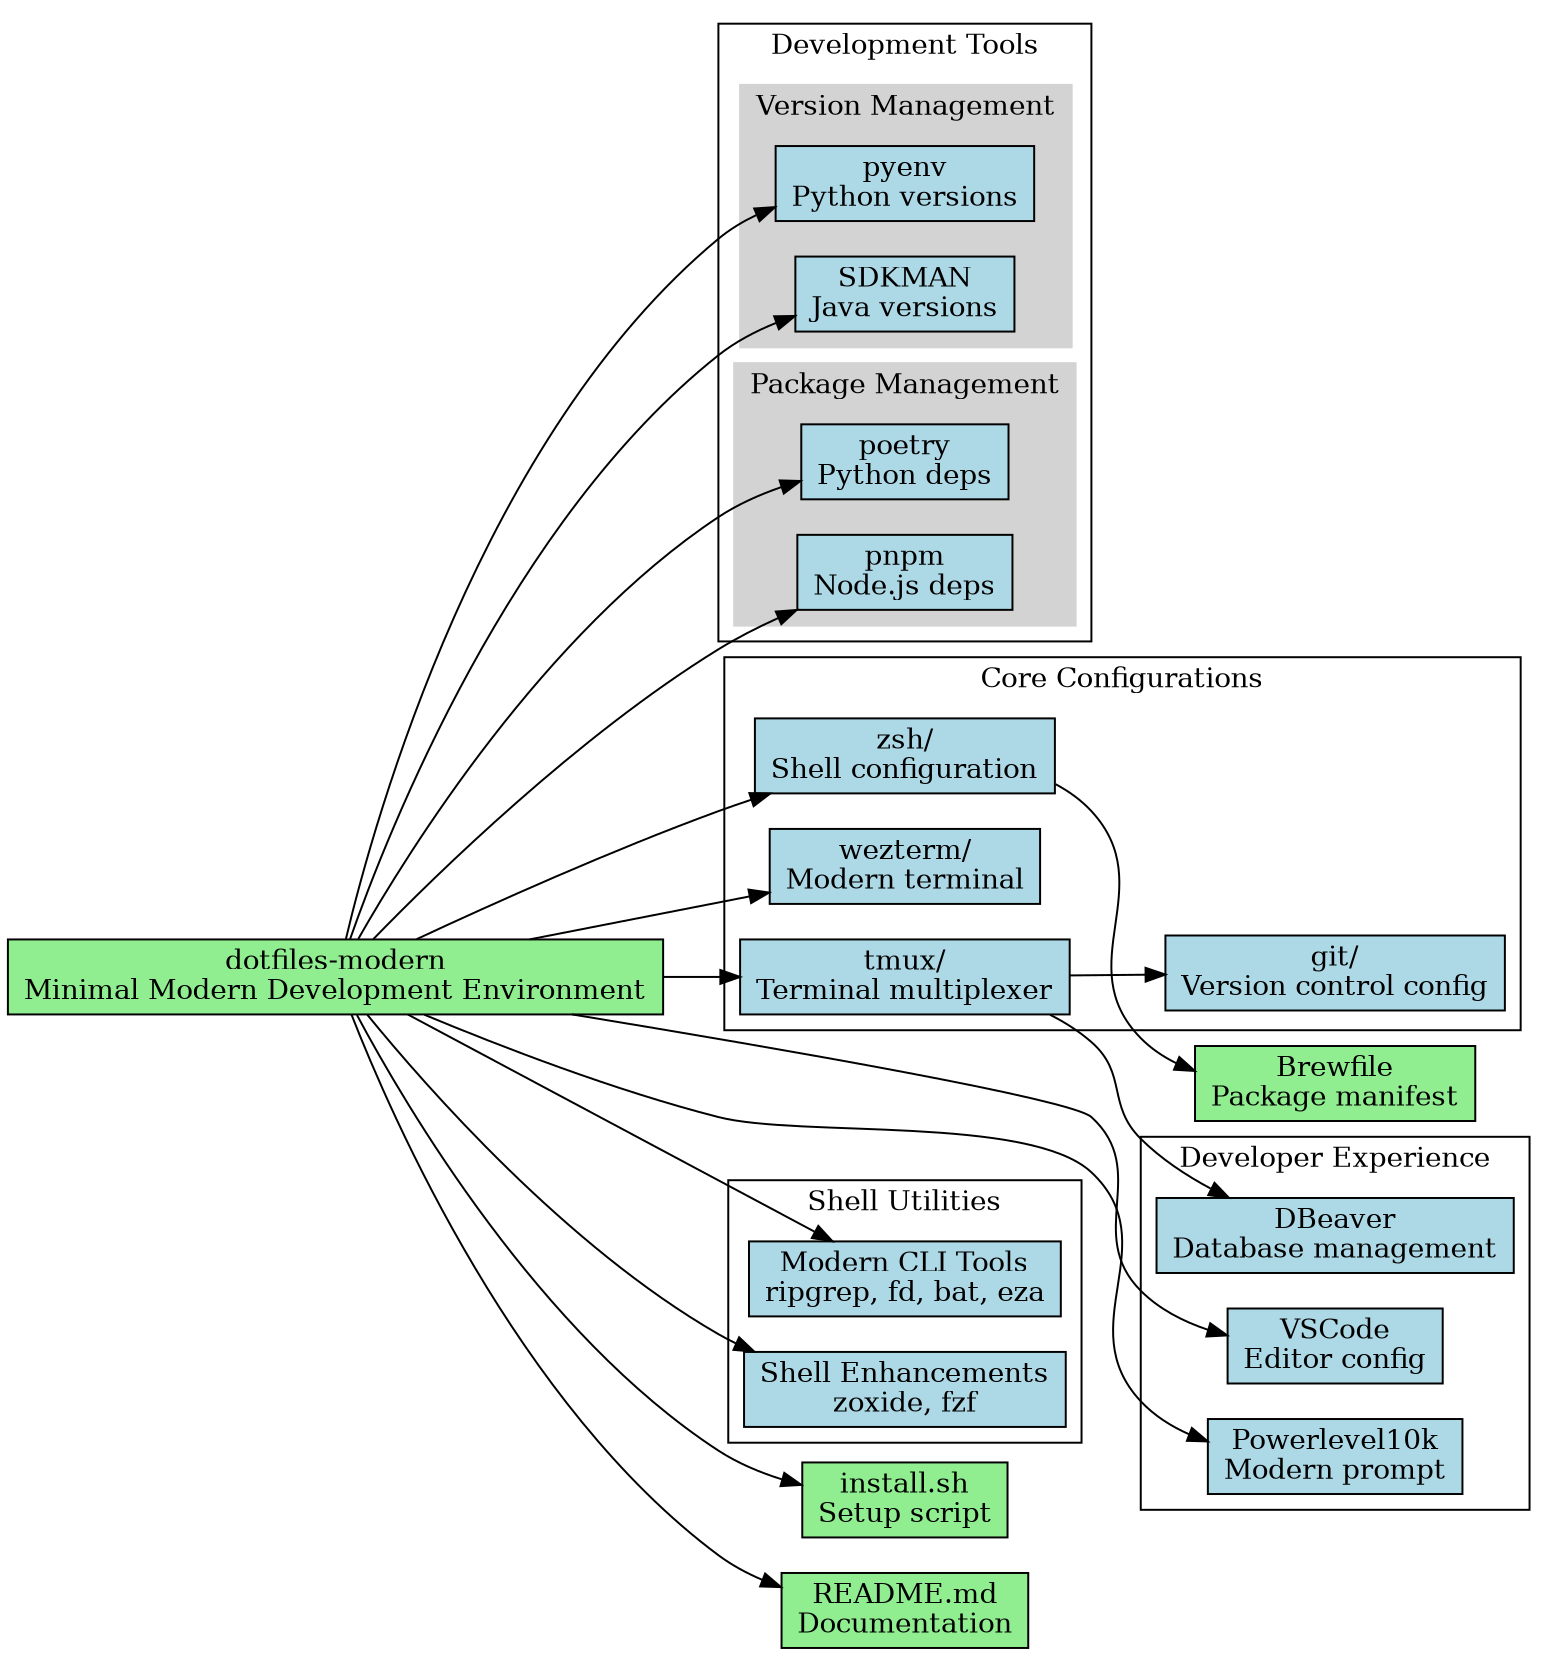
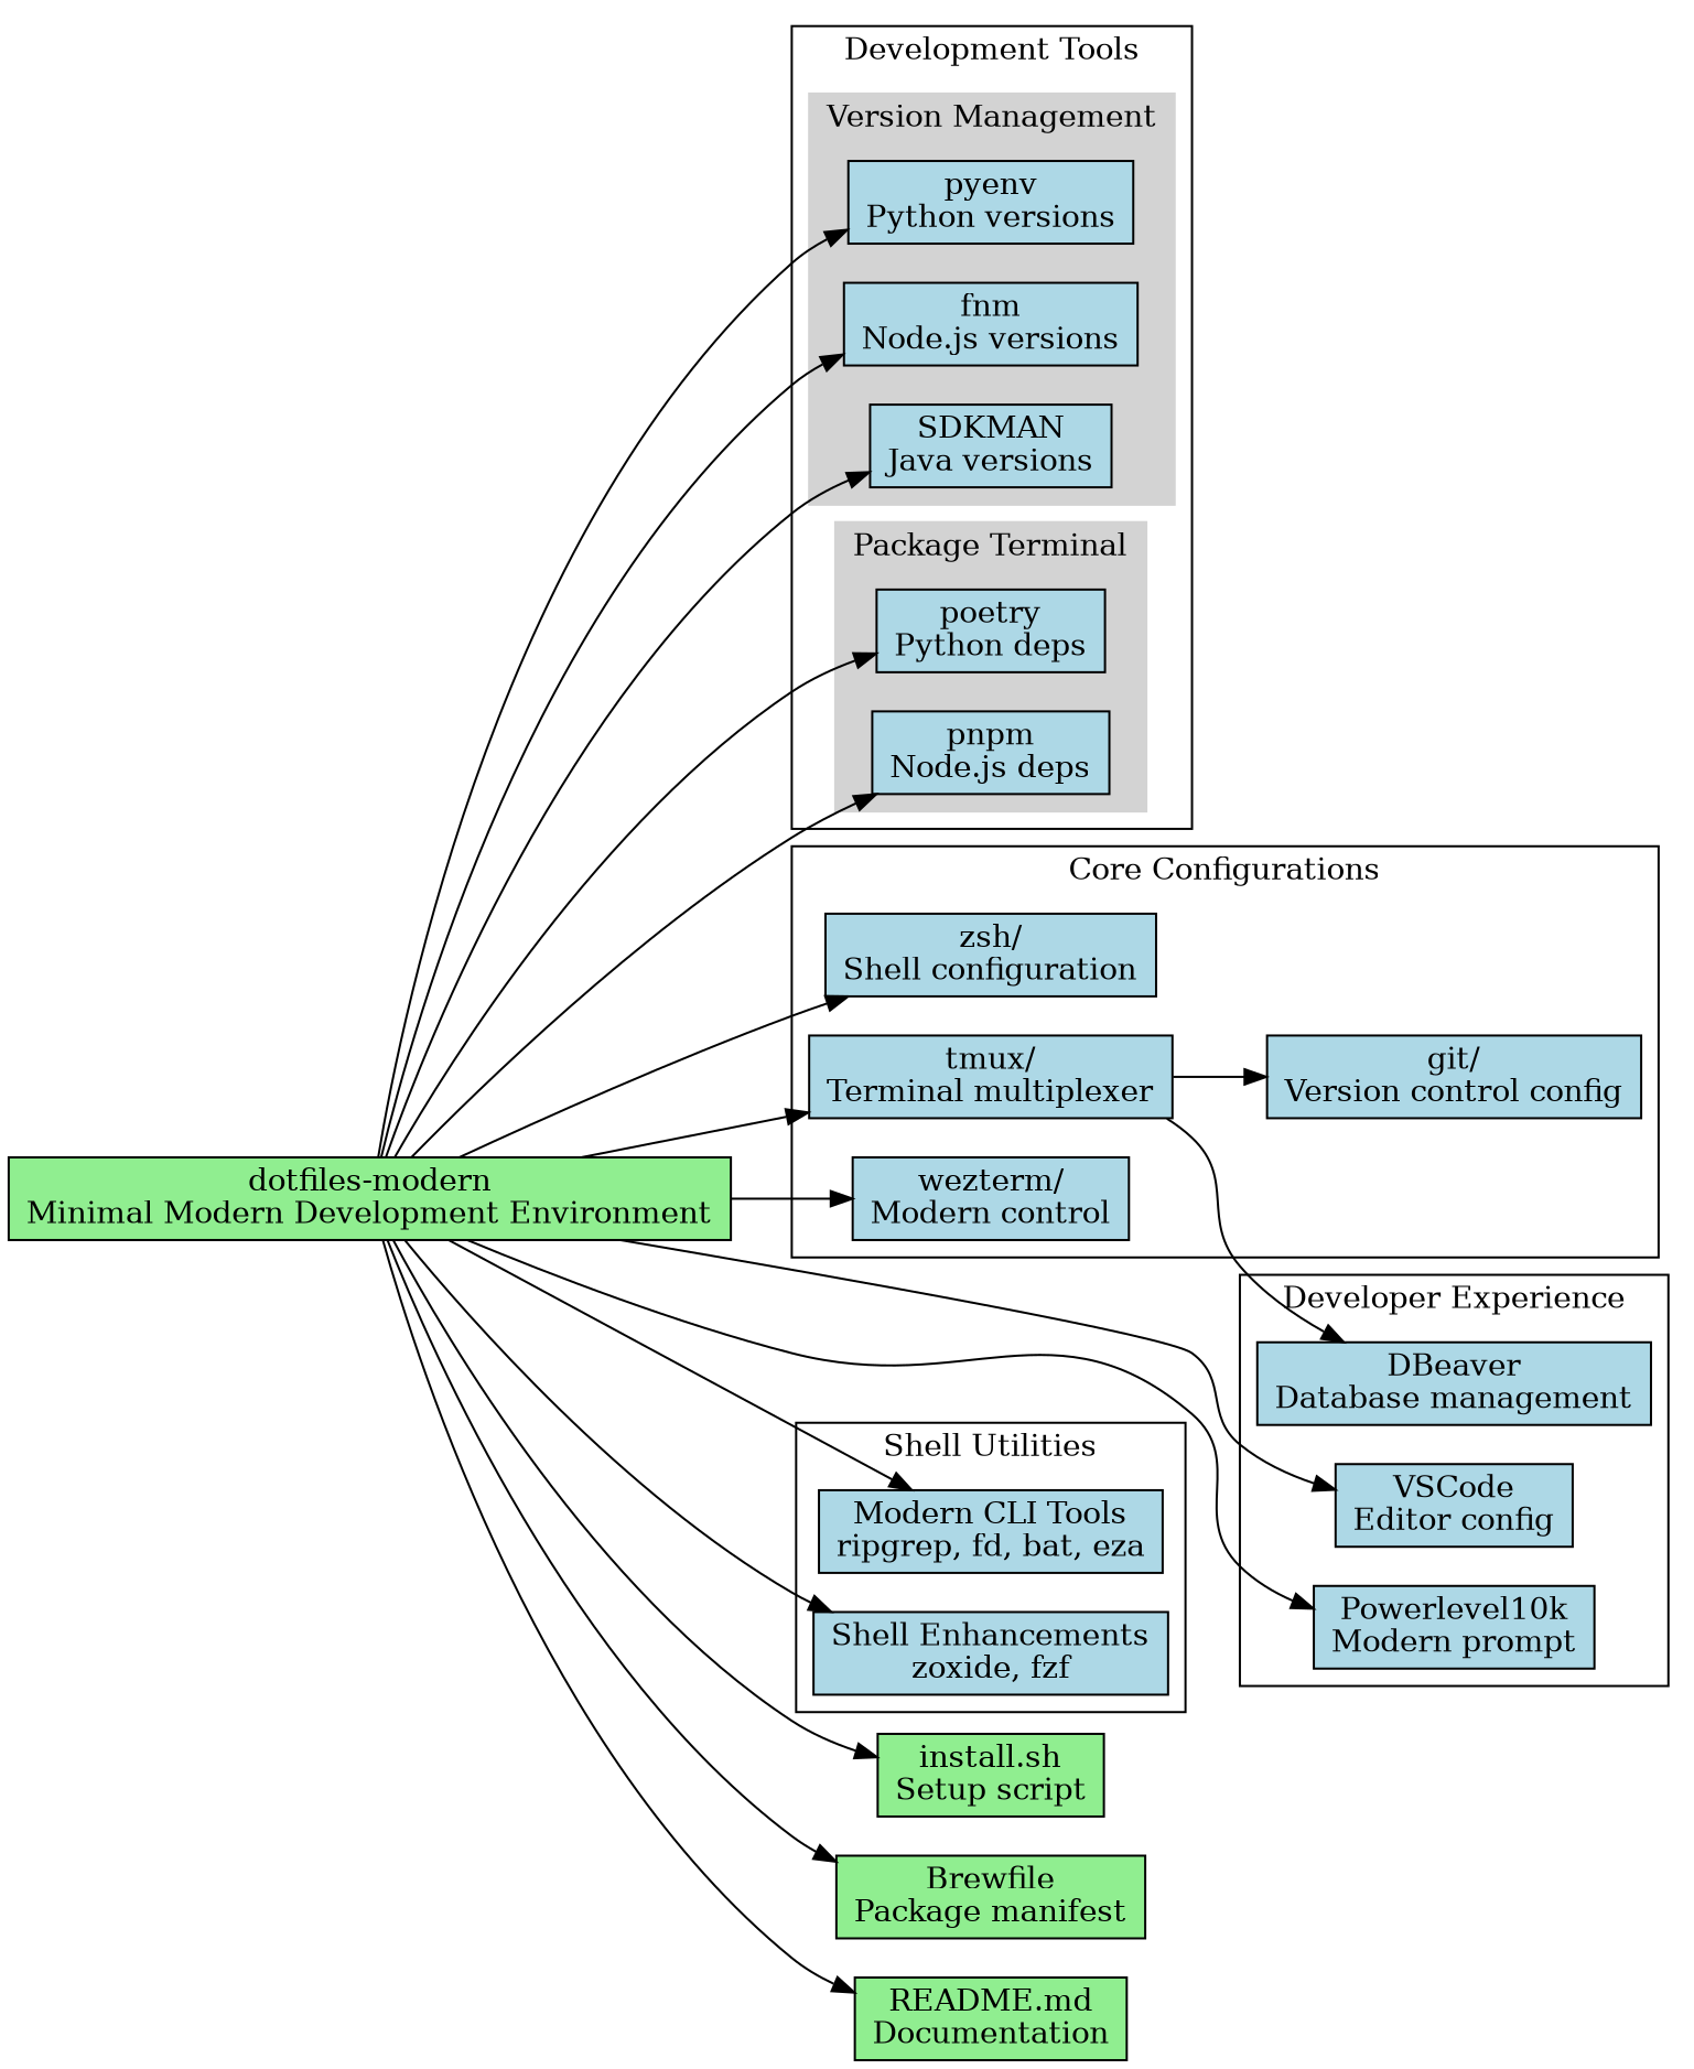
  digraph {
    rankdir=LR
    node [fillcolor=lightblue shape=box style=filled]
    n1 [label="pyenv\nPython versions"]
+   n2 [label="fnm\nNode.js versions"]
    n3 [label="SDKMAN\nJava versions"]
    n4 [label="poetry\nPython deps"]
    n5 [label="pnpm\nNode.js deps"]
    n6 [label="git/\nVersion control config"]
    n7 [label="zsh/\nShell configuration"]
    n8 [label="tmux/\nTerminal multiplexer"]
-   n9 [label="wezterm/\nModern terminal"]
+   n9 [label="wezterm/\nModern control"]
    n10 [label="VSCode\nEditor config"]
    n11 [label="DBeaver\nDatabase management"]
    n12 [label="Powerlevel10k\nModern prompt"]
    n13 [label="Modern CLI Tools\nripgrep, fd, bat, eza"]
    n14 [label="Shell Enhancements\nzoxide, fzf"]
    n15 [fillcolor=lightgreen label="dotfiles-modern\nMinimal Modern Development Environment"]
    n16 [fillcolor=lightgreen label="install.sh\nSetup script"]
    n17 [fillcolor=lightgreen label="Brewfile\nPackage manifest"]
    n18 [fillcolor=lightgreen label="README.md\nDocumentation"]
    subgraph cluster_1 {
      label="Development Tools"
      subgraph cluster_2 {
        color=lightgrey
        label="Version Management"
        style=filled
        n1
+       n2
        n3
      }
      subgraph cluster_3 {
        color=lightgrey
-       label="Package Management"
+       label="Package Terminal"
        style=filled
        n4
        n5
      }
    }
    subgraph cluster_4 {
      label="Core Configurations"
      n6
      n7
      n8
      n9
    }
    subgraph cluster_5 {
      label="Developer Experience"
      n10
      n11
      n12
    }
    subgraph cluster_6 {
      label="Shell Utilities"
      n13
      n14
    }
    n8 -> n6
    n8 -> n11
    n15 -> n1
+   n15 -> n2
    n15 -> n3
    n15 -> n4
    n15 -> n5
    n15 -> n7
    n15 -> n8
    n15 -> n9
    n15 -> n10
    n15 -> n12
    n15 -> n13
    n15 -> n14
    n15 -> n16
-   n7 -> n17
+   n15 -> n17
    n15 -> n18
  }
